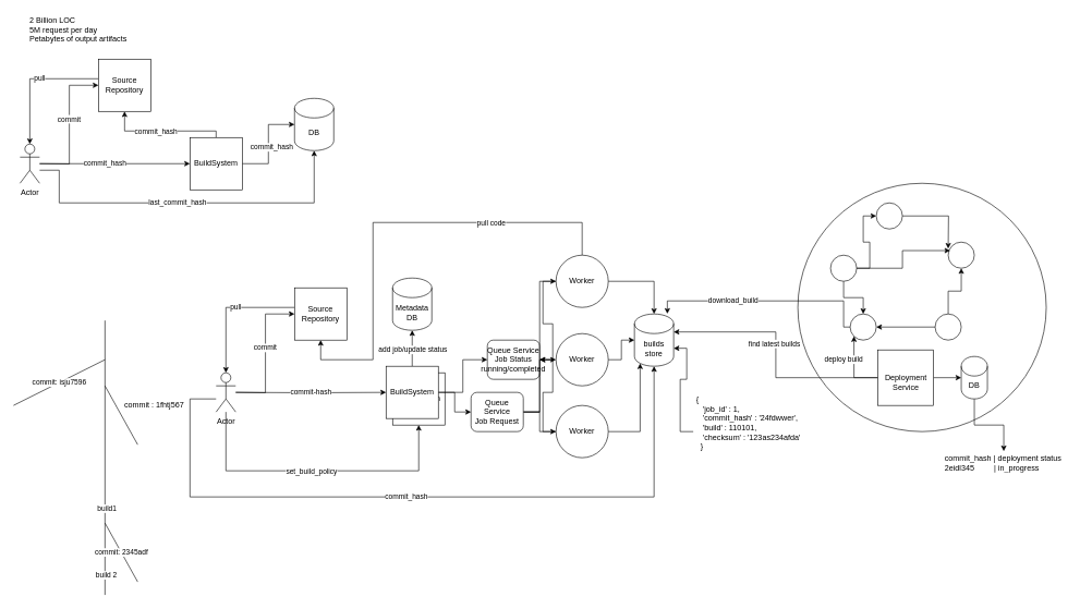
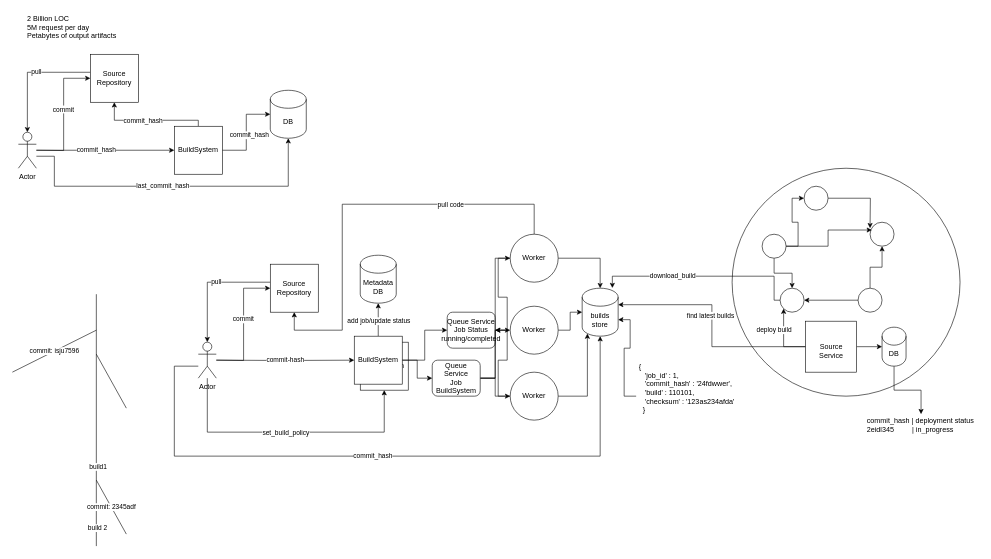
  <mxCell id="0" />
  <mxCell id="1" parent="0" />
  <mxCell id="2" value="" style="ellipse;whiteSpace=wrap;html=1;aspect=fixed;" vertex="1" parent="1"><mxGeometry x="1220" y="280" width="380" height="380" as="geometry" /></mxCell>
  <mxCell id="3" value="&lt;br&gt;2 Billion LOC&lt;br&gt;5M request per day&lt;br&gt;Petabytes of output artifacts&lt;br&gt;&lt;br&gt;&lt;br&gt;&amp;nbsp;" style="text;html=1;strokeColor=none;fillColor=none;spacing=5;spacingTop=-20;whiteSpace=wrap;overflow=hidden;rounded=0;" vertex="1" parent="1"><mxGeometry x="40" y="20" width="190" height="60" as="geometry" /></mxCell>
  <mxCell id="4" style="edgeStyle=orthogonalEdgeStyle;rounded=0;orthogonalLoop=1;jettySize=auto;html=1;entryX=0;entryY=0.5;entryDx=0;entryDy=0;" edge="1" parent="1" target="18"><mxGeometry relative="1" as="geometry"><mxPoint x="60" y="250" as="sourcePoint" /></mxGeometry></mxCell>
  <mxCell id="5" value="commit" style="edgeLabel;html=1;align=center;verticalAlign=middle;resizable=0;points=[];" vertex="1" connectable="0" parent="4"><mxGeometry x="-0.13" y="1" relative="1" as="geometry"><mxPoint y="-23" as="offset" /></mxGeometry></mxCell>
  <mxCell id="6" style="edgeStyle=orthogonalEdgeStyle;rounded=0;orthogonalLoop=1;jettySize=auto;html=1;entryX=0;entryY=0.5;entryDx=0;entryDy=0;" edge="1" parent="1" source="10" target="15"><mxGeometry relative="1" as="geometry" /></mxCell>
  <mxCell id="7" value="commit_hash" style="edgeLabel;html=1;align=center;verticalAlign=middle;resizable=0;points=[];" vertex="1" connectable="0" parent="6"><mxGeometry x="-0.139" y="1" relative="1" as="geometry"><mxPoint as="offset" /></mxGeometry></mxCell>
  <mxCell id="8" style="edgeStyle=orthogonalEdgeStyle;rounded=0;orthogonalLoop=1;jettySize=auto;html=1;entryX=0.5;entryY=1;entryDx=0;entryDy=0;entryPerimeter=0;" edge="1" parent="1" source="10" target="19"><mxGeometry relative="1" as="geometry"><Array as="points"><mxPoint x="90" y="260" /><mxPoint x="90" y="310" /><mxPoint x="480" y="310" /></Array></mxGeometry></mxCell>
  <mxCell id="9" value="last_commit_hash" style="edgeLabel;html=1;align=center;verticalAlign=middle;resizable=0;points=[];" vertex="1" connectable="0" parent="8"><mxGeometry x="-0.054" y="2" relative="1" as="geometry"><mxPoint as="offset" /></mxGeometry></mxCell>
  <mxCell id="10" value="Actor" style="shape=umlActor;verticalLabelPosition=bottom;verticalAlign=top;html=1;outlineConnect=0;" vertex="1" parent="1"><mxGeometry x="30" y="220" width="30" height="60" as="geometry" /></mxCell>
  <mxCell id="11" style="edgeStyle=orthogonalEdgeStyle;rounded=0;orthogonalLoop=1;jettySize=auto;html=1;entryX=0.5;entryY=1;entryDx=0;entryDy=0;" edge="1" parent="1" source="15" target="18"><mxGeometry relative="1" as="geometry"><Array as="points"><mxPoint x="330" y="200" /><mxPoint x="190" y="200" /></Array></mxGeometry></mxCell>
  <mxCell id="12" value="commit_hash" style="edgeLabel;html=1;align=center;verticalAlign=middle;resizable=0;points=[];" vertex="1" connectable="0" parent="11"><mxGeometry x="0.141" y="2" relative="1" as="geometry"><mxPoint y="-2" as="offset" /></mxGeometry></mxCell>
  <mxCell id="13" style="edgeStyle=orthogonalEdgeStyle;rounded=0;orthogonalLoop=1;jettySize=auto;html=1;" edge="1" parent="1" source="15" target="19"><mxGeometry relative="1" as="geometry" /></mxCell>
  <mxCell id="14" value="commit_hash" style="edgeLabel;html=1;align=center;verticalAlign=middle;resizable=0;points=[];" vertex="1" connectable="0" parent="13"><mxGeometry x="-0.057" y="-4" relative="1" as="geometry"><mxPoint as="offset" /></mxGeometry></mxCell>
  <mxCell id="15" value="BuildSystem" style="whiteSpace=wrap;html=1;aspect=fixed;" vertex="1" parent="1"><mxGeometry x="290" y="210" width="80" height="80" as="geometry" /></mxCell>
  <mxCell id="16" style="edgeStyle=orthogonalEdgeStyle;rounded=0;orthogonalLoop=1;jettySize=auto;html=1;entryX=0.5;entryY=0;entryDx=0;entryDy=0;entryPerimeter=0;" edge="1" parent="1" source="18" target="10"><mxGeometry relative="1" as="geometry"><Array as="points"><mxPoint x="45" y="120" /></Array></mxGeometry></mxCell>
  <mxCell id="17" value="pull" style="edgeLabel;html=1;align=center;verticalAlign=middle;resizable=0;points=[];" vertex="1" connectable="0" parent="16"><mxGeometry x="-0.108" y="-2" relative="1" as="geometry"><mxPoint as="offset" /></mxGeometry></mxCell>
  <mxCell id="18" value="Source Repository" style="whiteSpace=wrap;html=1;aspect=fixed;" vertex="1" parent="1"><mxGeometry x="150" y="90" width="80" height="80" as="geometry" /></mxCell>
  <mxCell id="19" value="DB" style="shape=cylinder3;whiteSpace=wrap;html=1;boundedLbl=1;backgroundOutline=1;size=15;" vertex="1" parent="1"><mxGeometry x="450" y="150" width="60" height="80" as="geometry" /></mxCell>
  <mxCell id="20" value="" style="endArrow=none;html=1;" edge="1" parent="1"><mxGeometry width="50" height="50" relative="1" as="geometry"><mxPoint x="160" y="910" as="sourcePoint" /><mxPoint x="160" y="490" as="targetPoint" /></mxGeometry></mxCell>
  <mxCell id="21" value="build1" style="edgeLabel;html=1;align=center;verticalAlign=middle;resizable=0;points=[];" vertex="1" connectable="0" parent="20"><mxGeometry x="-0.366" y="-2" relative="1" as="geometry"><mxPoint as="offset" /></mxGeometry></mxCell>
  <mxCell id="22" value="build 2" style="edgeLabel;html=1;align=center;verticalAlign=middle;resizable=0;points=[];" vertex="1" connectable="0" parent="20"><mxGeometry x="-0.852" y="-1" relative="1" as="geometry"><mxPoint as="offset" /></mxGeometry></mxCell>
  <mxCell id="23" value="" style="endArrow=none;html=1;" edge="1" parent="1"><mxGeometry width="50" height="50" relative="1" as="geometry"><mxPoint x="160" y="590" as="sourcePoint" /><mxPoint x="210" y="680" as="targetPoint" /></mxGeometry></mxCell>
- <mxCell id="24" value="commit : 1fhtj567" style="text;html=1;align=center;verticalAlign=middle;resizable=0;points=[];autosize=1;strokeColor=none;" vertex="1" parent="1"><mxGeometry x="180" y="610" width="110" height="20" as="geometry" /></mxCell>
  <mxCell id="25" value="commit: isju7596" style="endArrow=none;html=1;" edge="1" parent="1"><mxGeometry width="50" height="50" relative="1" as="geometry"><mxPoint x="160" y="550" as="sourcePoint" /><mxPoint x="20" y="620" as="targetPoint" /><Array as="points" /></mxGeometry></mxCell>
  <mxCell id="26" value="commit: 2345adf" style="endArrow=none;html=1;" edge="1" parent="1"><mxGeometry width="50" height="50" relative="1" as="geometry"><mxPoint x="160" y="800" as="sourcePoint" /><mxPoint x="210" y="890" as="targetPoint" /></mxGeometry></mxCell>
  <mxCell id="27" value="BuildSystem" style="whiteSpace=wrap;html=1;aspect=fixed;" vertex="1" parent="1"><mxGeometry x="600" y="570" width="80" height="80" as="geometry" /></mxCell>
  <mxCell id="28" style="edgeStyle=orthogonalEdgeStyle;rounded=0;orthogonalLoop=1;jettySize=auto;html=1;entryX=0;entryY=0.5;entryDx=0;entryDy=0;" edge="1" parent="1" target="45"><mxGeometry relative="1" as="geometry"><mxPoint x="360" y="600" as="sourcePoint" /></mxGeometry></mxCell>
  <mxCell id="29" value="commit" style="edgeLabel;html=1;align=center;verticalAlign=middle;resizable=0;points=[];" vertex="1" connectable="0" parent="28"><mxGeometry x="-0.13" y="1" relative="1" as="geometry"><mxPoint y="-23" as="offset" /></mxGeometry></mxCell>
  <mxCell id="30" value="commit-hash" style="edgeStyle=orthogonalEdgeStyle;rounded=0;orthogonalLoop=1;jettySize=auto;html=1;startArrow=none;" edge="1" parent="1" target="42"><mxGeometry relative="1" as="geometry"><mxPoint x="450" y="600" as="targetPoint" /><mxPoint x="360" y="600" as="sourcePoint" /></mxGeometry></mxCell>
  <mxCell id="31" style="edgeStyle=orthogonalEdgeStyle;rounded=0;orthogonalLoop=1;jettySize=auto;html=1;entryX=0.5;entryY=1;entryDx=0;entryDy=0;entryPerimeter=0;" edge="1" parent="1" source="35" target="46"><mxGeometry relative="1" as="geometry"><Array as="points"><mxPoint x="290" y="610" /><mxPoint x="290" y="760" /><mxPoint x="1000" y="760" /></Array></mxGeometry></mxCell>
  <mxCell id="32" value="commit_hash" style="edgeLabel;html=1;align=center;verticalAlign=middle;resizable=0;points=[];" vertex="1" connectable="0" parent="31"><mxGeometry x="-0.054" y="2" relative="1" as="geometry"><mxPoint as="offset" /></mxGeometry></mxCell>
  <mxCell id="33" style="edgeStyle=orthogonalEdgeStyle;rounded=0;orthogonalLoop=1;jettySize=auto;html=1;entryX=0.5;entryY=1;entryDx=0;entryDy=0;" edge="1" parent="1" source="35" target="27"><mxGeometry relative="1" as="geometry"><Array as="points"><mxPoint x="345" y="720" /><mxPoint x="640" y="720" /></Array></mxGeometry></mxCell>
  <mxCell id="34" value="set_build_policy" style="edgeLabel;html=1;align=center;verticalAlign=middle;resizable=0;points=[];" vertex="1" connectable="0" parent="33"><mxGeometry x="-0.226" relative="1" as="geometry"><mxPoint x="44" as="offset" /></mxGeometry></mxCell>
  <mxCell id="35" value="Actor" style="shape=umlActor;verticalLabelPosition=bottom;verticalAlign=top;html=1;outlineConnect=0;" vertex="1" parent="1"><mxGeometry x="330" y="570" width="30" height="60" as="geometry" /></mxCell>
  <mxCell id="36" style="edgeStyle=orthogonalEdgeStyle;rounded=0;orthogonalLoop=1;jettySize=auto;html=1;entryX=0.5;entryY=1;entryDx=0;entryDy=0;exitX=0.5;exitY=0;exitDx=0;exitDy=0;" edge="1" parent="1" source="50" target="45"><mxGeometry relative="1" as="geometry"><Array as="points"><mxPoint x="890" y="340" /><mxPoint x="570" y="340" /><mxPoint x="570" y="550" /><mxPoint x="490" y="550" /></Array></mxGeometry></mxCell>
  <mxCell id="37" value="pull code" style="edgeLabel;html=1;align=center;verticalAlign=middle;resizable=0;points=[];" vertex="1" connectable="0" parent="36"><mxGeometry x="0.141" y="2" relative="1" as="geometry"><mxPoint x="178" y="-24" as="offset" /></mxGeometry></mxCell>
  <mxCell id="38" style="edgeStyle=orthogonalEdgeStyle;rounded=0;orthogonalLoop=1;jettySize=auto;html=1;" edge="1" parent="1" source="42" target="47"><mxGeometry relative="1" as="geometry" /></mxCell>
  <mxCell id="39" value="add job/update status" style="edgeLabel;html=1;align=center;verticalAlign=middle;resizable=0;points=[];" vertex="1" connectable="0" parent="38"><mxGeometry x="-0.15" y="2" relative="1" as="geometry"><mxPoint x="2" y="-3" as="offset" /></mxGeometry></mxCell>
  <mxCell id="40" style="edgeStyle=orthogonalEdgeStyle;rounded=0;orthogonalLoop=1;jettySize=auto;html=1;entryX=0;entryY=0.5;entryDx=0;entryDy=0;" edge="1" parent="1" source="42" target="56"><mxGeometry relative="1" as="geometry" /></mxCell>
  <mxCell id="41" style="edgeStyle=orthogonalEdgeStyle;rounded=0;orthogonalLoop=1;jettySize=auto;html=1;entryX=0;entryY=0.5;entryDx=0;entryDy=0;" edge="1" parent="1" source="42" target="60"><mxGeometry relative="1" as="geometry" /></mxCell>
  <mxCell id="42" value="BuildSystem" style="whiteSpace=wrap;html=1;aspect=fixed;" vertex="1" parent="1"><mxGeometry x="590" y="560" width="80" height="80" as="geometry" /></mxCell>
  <mxCell id="43" style="edgeStyle=orthogonalEdgeStyle;rounded=0;orthogonalLoop=1;jettySize=auto;html=1;entryX=0.5;entryY=0;entryDx=0;entryDy=0;entryPerimeter=0;" edge="1" parent="1" source="45" target="35"><mxGeometry relative="1" as="geometry"><Array as="points"><mxPoint x="345" y="470" /></Array></mxGeometry></mxCell>
  <mxCell id="44" value="pull" style="edgeLabel;html=1;align=center;verticalAlign=middle;resizable=0;points=[];" vertex="1" connectable="0" parent="43"><mxGeometry x="-0.108" y="-2" relative="1" as="geometry"><mxPoint as="offset" /></mxGeometry></mxCell>
  <mxCell id="45" value="Source Repository" style="whiteSpace=wrap;html=1;aspect=fixed;" vertex="1" parent="1"><mxGeometry x="450" y="440" width="80" height="80" as="geometry" /></mxCell>
  <mxCell id="46" value="builds store" style="shape=cylinder3;whiteSpace=wrap;html=1;boundedLbl=1;backgroundOutline=1;size=15;" vertex="1" parent="1"><mxGeometry x="970" y="480" width="60" height="80" as="geometry" /></mxCell>
  <mxCell id="47" value="Metadata&lt;br&gt;DB" style="shape=cylinder3;whiteSpace=wrap;html=1;boundedLbl=1;backgroundOutline=1;size=15;" vertex="1" parent="1"><mxGeometry x="600" y="425" width="60" height="80" as="geometry" /></mxCell>
  <mxCell id="48" style="edgeStyle=orthogonalEdgeStyle;rounded=0;orthogonalLoop=1;jettySize=auto;html=1;entryX=1;entryY=0.5;entryDx=0;entryDy=0;" edge="1" parent="1" source="50" target="56"><mxGeometry relative="1" as="geometry" /></mxCell>
  <mxCell id="49" style="edgeStyle=orthogonalEdgeStyle;rounded=0;orthogonalLoop=1;jettySize=auto;html=1;" edge="1" parent="1" source="50" target="46"><mxGeometry relative="1" as="geometry" /></mxCell>
  <mxCell id="50" value="Worker" style="ellipse;whiteSpace=wrap;html=1;aspect=fixed;" vertex="1" parent="1"><mxGeometry x="850" y="390" width="80" height="80" as="geometry" /></mxCell>
  <mxCell id="51" style="edgeStyle=orthogonalEdgeStyle;rounded=0;orthogonalLoop=1;jettySize=auto;html=1;entryX=1;entryY=0.5;entryDx=0;entryDy=0;" edge="1" parent="1" source="53" target="56"><mxGeometry relative="1" as="geometry" /></mxCell>
  <mxCell id="52" style="edgeStyle=orthogonalEdgeStyle;rounded=0;orthogonalLoop=1;jettySize=auto;html=1;entryX=0.145;entryY=1;entryDx=0;entryDy=-4.35;entryPerimeter=0;" edge="1" parent="1" source="53" target="46"><mxGeometry relative="1" as="geometry" /></mxCell>
  <mxCell id="53" value="&lt;span&gt;Worker&lt;/span&gt;" style="ellipse;whiteSpace=wrap;html=1;aspect=fixed;" vertex="1" parent="1"><mxGeometry x="850" y="620" width="80" height="80" as="geometry" /></mxCell>
  <mxCell id="54" style="edgeStyle=orthogonalEdgeStyle;rounded=0;orthogonalLoop=1;jettySize=auto;html=1;entryX=0;entryY=0.5;entryDx=0;entryDy=0;entryPerimeter=0;" edge="1" parent="1" source="55" target="46"><mxGeometry relative="1" as="geometry" /></mxCell>
  <mxCell id="55" value="&lt;span&gt;Worker&lt;/span&gt;" style="ellipse;whiteSpace=wrap;html=1;aspect=fixed;" vertex="1" parent="1"><mxGeometry x="850" y="510" width="80" height="80" as="geometry" /></mxCell>
  <mxCell id="56" value="Queue Service&lt;br&gt;Job Status&lt;br&gt;running/completed" style="rounded=1;whiteSpace=wrap;html=1;" vertex="1" parent="1"><mxGeometry x="745" y="520" width="80" height="60" as="geometry" /></mxCell>
  <mxCell id="57" style="edgeStyle=orthogonalEdgeStyle;rounded=0;orthogonalLoop=1;jettySize=auto;html=1;entryX=0;entryY=0.5;entryDx=0;entryDy=0;" edge="1" parent="1" source="60" target="55"><mxGeometry relative="1" as="geometry" /></mxCell>
  <mxCell id="58" style="edgeStyle=orthogonalEdgeStyle;rounded=0;orthogonalLoop=1;jettySize=auto;html=1;entryX=0;entryY=0.5;entryDx=0;entryDy=0;" edge="1" parent="1" source="60" target="53"><mxGeometry relative="1" as="geometry" /></mxCell>
  <mxCell id="59" style="edgeStyle=orthogonalEdgeStyle;rounded=0;orthogonalLoop=1;jettySize=auto;html=1;entryX=0;entryY=0.5;entryDx=0;entryDy=0;" edge="1" parent="1" source="60" target="50"><mxGeometry relative="1" as="geometry" /></mxCell>
- <mxCell id="60" value="Queue Service&lt;br&gt;Job Request" style="rounded=1;whiteSpace=wrap;html=1;" vertex="1" parent="1"><mxGeometry x="720" y="600" width="80" height="60" as="geometry" /></mxCell>
+ <mxCell id="60" value="Queue Service&lt;br&gt;Job BuildSystem" style="rounded=1;whiteSpace=wrap;html=1;" vertex="1" parent="1"><mxGeometry x="720" y="600" width="80" height="60" as="geometry" /></mxCell>
  <mxCell id="61" style="edgeStyle=orthogonalEdgeStyle;rounded=0;orthogonalLoop=1;jettySize=auto;html=1;entryX=1;entryY=0;entryDx=0;entryDy=52.5;entryPerimeter=0;" edge="1" parent="1" source="62" target="46"><mxGeometry relative="1" as="geometry" /></mxCell>
  <mxCell id="62" value="&lt;br&gt;{&lt;br&gt;&amp;nbsp; &amp;nbsp;'job_id' : 1,&lt;br&gt;&amp;nbsp; &amp;nbsp;'commit_hash' : '24fdwwer',&lt;br&gt;&amp;nbsp; &amp;nbsp;'build' : 110101,&lt;br&gt;&amp;nbsp; &amp;nbsp;'checksum' : '123as234afda'&lt;br&gt;&amp;nbsp;&amp;nbsp;}" style="text;html=1;strokeColor=none;fillColor=none;spacing=5;spacingTop=-20;whiteSpace=wrap;overflow=hidden;rounded=0;" vertex="1" parent="1"><mxGeometry x="1060" y="600" width="190" height="120" as="geometry" /></mxCell>
  <mxCell id="63" style="edgeStyle=orthogonalEdgeStyle;rounded=0;orthogonalLoop=1;jettySize=auto;html=1;entryX=0.5;entryY=0;entryDx=0;entryDy=0;" edge="1" parent="1" source="65" target="72"><mxGeometry relative="1" as="geometry" /></mxCell>
  <mxCell id="64" style="edgeStyle=orthogonalEdgeStyle;rounded=0;orthogonalLoop=1;jettySize=auto;html=1;entryX=0;entryY=0.5;entryDx=0;entryDy=0;" edge="1" parent="1" source="65" target="74"><mxGeometry relative="1" as="geometry" /></mxCell>
  <mxCell id="65" value="" style="ellipse;whiteSpace=wrap;html=1;aspect=fixed;" vertex="1" parent="1"><mxGeometry x="1270" y="390" width="40" height="40" as="geometry" /></mxCell>
  <mxCell id="66" value="" style="ellipse;whiteSpace=wrap;html=1;aspect=fixed;" vertex="1" parent="1"><mxGeometry x="1450" y="370" width="40" height="40" as="geometry" /></mxCell>
  <mxCell id="67" style="edgeStyle=orthogonalEdgeStyle;rounded=0;orthogonalLoop=1;jettySize=auto;html=1;" edge="1" parent="1" source="69" target="72"><mxGeometry relative="1" as="geometry" /></mxCell>
  <mxCell id="68" style="edgeStyle=orthogonalEdgeStyle;rounded=0;orthogonalLoop=1;jettySize=auto;html=1;entryX=0.5;entryY=1;entryDx=0;entryDy=0;" edge="1" parent="1" source="69" target="66"><mxGeometry relative="1" as="geometry" /></mxCell>
  <mxCell id="69" value="" style="ellipse;whiteSpace=wrap;html=1;aspect=fixed;" vertex="1" parent="1"><mxGeometry x="1430" y="480" width="40" height="40" as="geometry" /></mxCell>
  <mxCell id="70" style="edgeStyle=orthogonalEdgeStyle;rounded=0;orthogonalLoop=1;jettySize=auto;html=1;entryX=0.839;entryY=-0.004;entryDx=0;entryDy=0;entryPerimeter=0;" edge="1" parent="1" source="72" target="46"><mxGeometry relative="1" as="geometry"><Array as="points"><mxPoint x="1290" y="500" /><mxPoint x="1290" y="460" /><mxPoint x="1020" y="460" /></Array></mxGeometry></mxCell>
  <mxCell id="71" value="download_build" style="edgeLabel;html=1;align=center;verticalAlign=middle;resizable=0;points=[];" vertex="1" connectable="0" parent="70"><mxGeometry x="0.447" y="-1" relative="1" as="geometry"><mxPoint x="26" as="offset" /></mxGeometry></mxCell>
  <mxCell id="72" value="" style="ellipse;whiteSpace=wrap;html=1;aspect=fixed;" vertex="1" parent="1"><mxGeometry x="1300" y="480" width="40" height="40" as="geometry" /></mxCell>
  <mxCell id="73" style="edgeStyle=orthogonalEdgeStyle;rounded=0;orthogonalLoop=1;jettySize=auto;html=1;" edge="1" parent="1" source="74"><mxGeometry relative="1" as="geometry"><mxPoint x="1450" y="380" as="targetPoint" /></mxGeometry></mxCell>
  <mxCell id="74" value="" style="ellipse;whiteSpace=wrap;html=1;aspect=fixed;" vertex="1" parent="1"><mxGeometry x="1340" y="310" width="40" height="40" as="geometry" /></mxCell>
  <mxCell id="75" style="edgeStyle=orthogonalEdgeStyle;rounded=0;orthogonalLoop=1;jettySize=auto;html=1;entryX=0.075;entryY=0.325;entryDx=0;entryDy=0;entryPerimeter=0;exitX=1;exitY=0.5;exitDx=0;exitDy=0;" edge="1" parent="1" source="65" target="66"><mxGeometry relative="1" as="geometry"><mxPoint x="1320" y="420" as="sourcePoint" /><mxPoint x="1350" y="340" as="targetPoint" /></mxGeometry></mxCell>
  <mxCell id="76" style="edgeStyle=orthogonalEdgeStyle;rounded=0;orthogonalLoop=1;jettySize=auto;html=1;entryX=0;entryY=0.5;entryDx=0;entryDy=0;entryPerimeter=0;" edge="1" parent="1" source="80" target="82"><mxGeometry relative="1" as="geometry" /></mxCell>
  <mxCell id="77" value="deploy build" style="edgeStyle=orthogonalEdgeStyle;rounded=0;orthogonalLoop=1;jettySize=auto;html=1;entryX=0;entryY=1;entryDx=0;entryDy=0;" edge="1" parent="1" source="80" target="72"><mxGeometry x="0.283" y="16" relative="1" as="geometry"><mxPoint as="offset" /></mxGeometry></mxCell>
  <mxCell id="78" style="edgeStyle=orthogonalEdgeStyle;rounded=0;orthogonalLoop=1;jettySize=auto;html=1;entryX=1;entryY=0;entryDx=0;entryDy=27.5;entryPerimeter=0;" edge="1" parent="1" source="80" target="46"><mxGeometry relative="1" as="geometry" /></mxCell>
  <mxCell id="79" value="find latest builds" style="edgeLabel;html=1;align=center;verticalAlign=middle;resizable=0;points=[];" vertex="1" connectable="0" parent="78"><mxGeometry x="0.089" y="3" relative="1" as="geometry"><mxPoint as="offset" /></mxGeometry></mxCell>
- <mxCell id="80" value="&lt;br&gt;Deployment&lt;br&gt;Service" style="whiteSpace=wrap;html=1;aspect=fixed;" vertex="1" parent="1"><mxGeometry x="1342.5" y="535" width="85" height="85" as="geometry" /></mxCell>
+ <mxCell id="80" value="&lt;br&gt;Source&lt;br&gt;Service" style="whiteSpace=wrap;html=1;aspect=fixed;" vertex="1" parent="1"><mxGeometry x="1342.5" y="535" width="85" height="85" as="geometry" /></mxCell>
  <mxCell id="81" style="edgeStyle=orthogonalEdgeStyle;rounded=0;orthogonalLoop=1;jettySize=auto;html=1;entryX=0.5;entryY=0;entryDx=0;entryDy=0;" edge="1" parent="1" source="82" target="83"><mxGeometry relative="1" as="geometry" /></mxCell>
  <mxCell id="82" value="DB" style="shape=cylinder3;whiteSpace=wrap;html=1;boundedLbl=1;backgroundOutline=1;size=15;" vertex="1" parent="1"><mxGeometry x="1470" y="545" width="40" height="65" as="geometry" /></mxCell>
  <mxCell id="83" value="&lt;br&gt;commit_hash | deployment status&lt;br&gt;2eidl345&amp;nbsp; &amp;nbsp; &amp;nbsp; &amp;nbsp; &amp;nbsp;| in_progress&lt;br&gt;" style="text;html=1;strokeColor=none;fillColor=none;spacing=5;spacingTop=-20;whiteSpace=wrap;overflow=hidden;rounded=0;" vertex="1" parent="1"><mxGeometry x="1440" y="690" width="190" height="50" as="geometry" /></mxCell>
